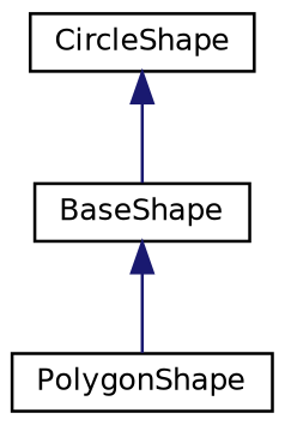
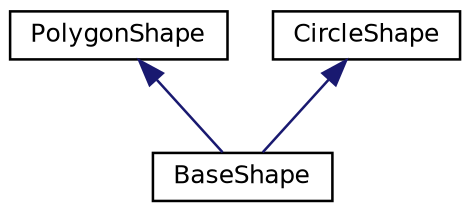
  digraph {
    rankdir=TB
    node [color=black fillcolor=white fontname=Helvetica fontsize=10 shape=record style=filled]
    edge [color=midnightblue dir=back fontname=Helvetica fontsize=10 labelfontname=Helvetica labelfontsize=10 style=solid]
    n1 [height=0.2 label=BaseShape width=0.4]
    n2 [height=0.2 label=PolygonShape width=0.4]
    n3 [height=0.2 label=CircleShape width=0.4]
-   n1 -> n2
+   n2 -> n1
    n3 -> n1
  }
